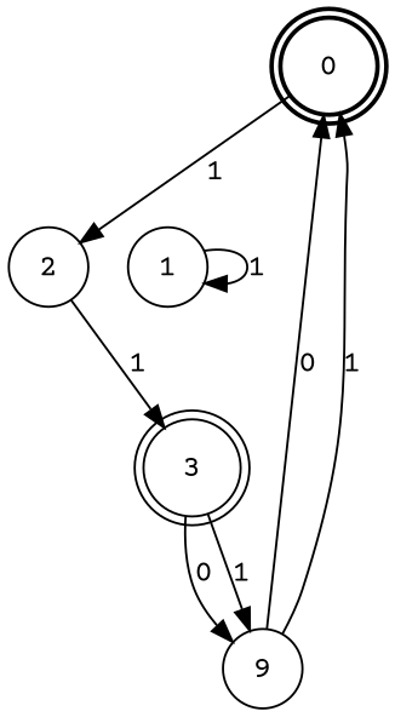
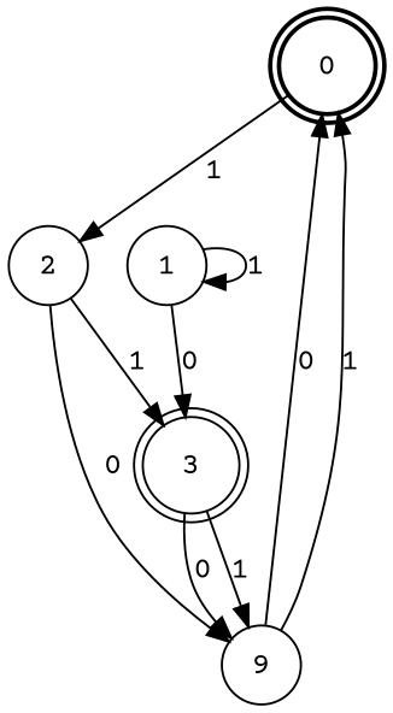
  digraph {
    fontname="Courier Prime"
    node [fontname="Courier Prime" shape=circle]
    edge [fontname="Courier Prime"]
    0 [peripheries=2 style=bold]
    2
    1
    3 [peripheries=2]
    n5 [label=9]
    0 -> 2 [label=1]
    2 -> 3 [label=1]
+   2 -> n5 [label=0]
    1 -> 1 [label=1]
+   1 -> 3 [label=0]
    3 -> n5 [label=0]
    3 -> n5 [label=1]
    n5 -> 0 [label=0]
    n5 -> 0 [label=1]
  }
